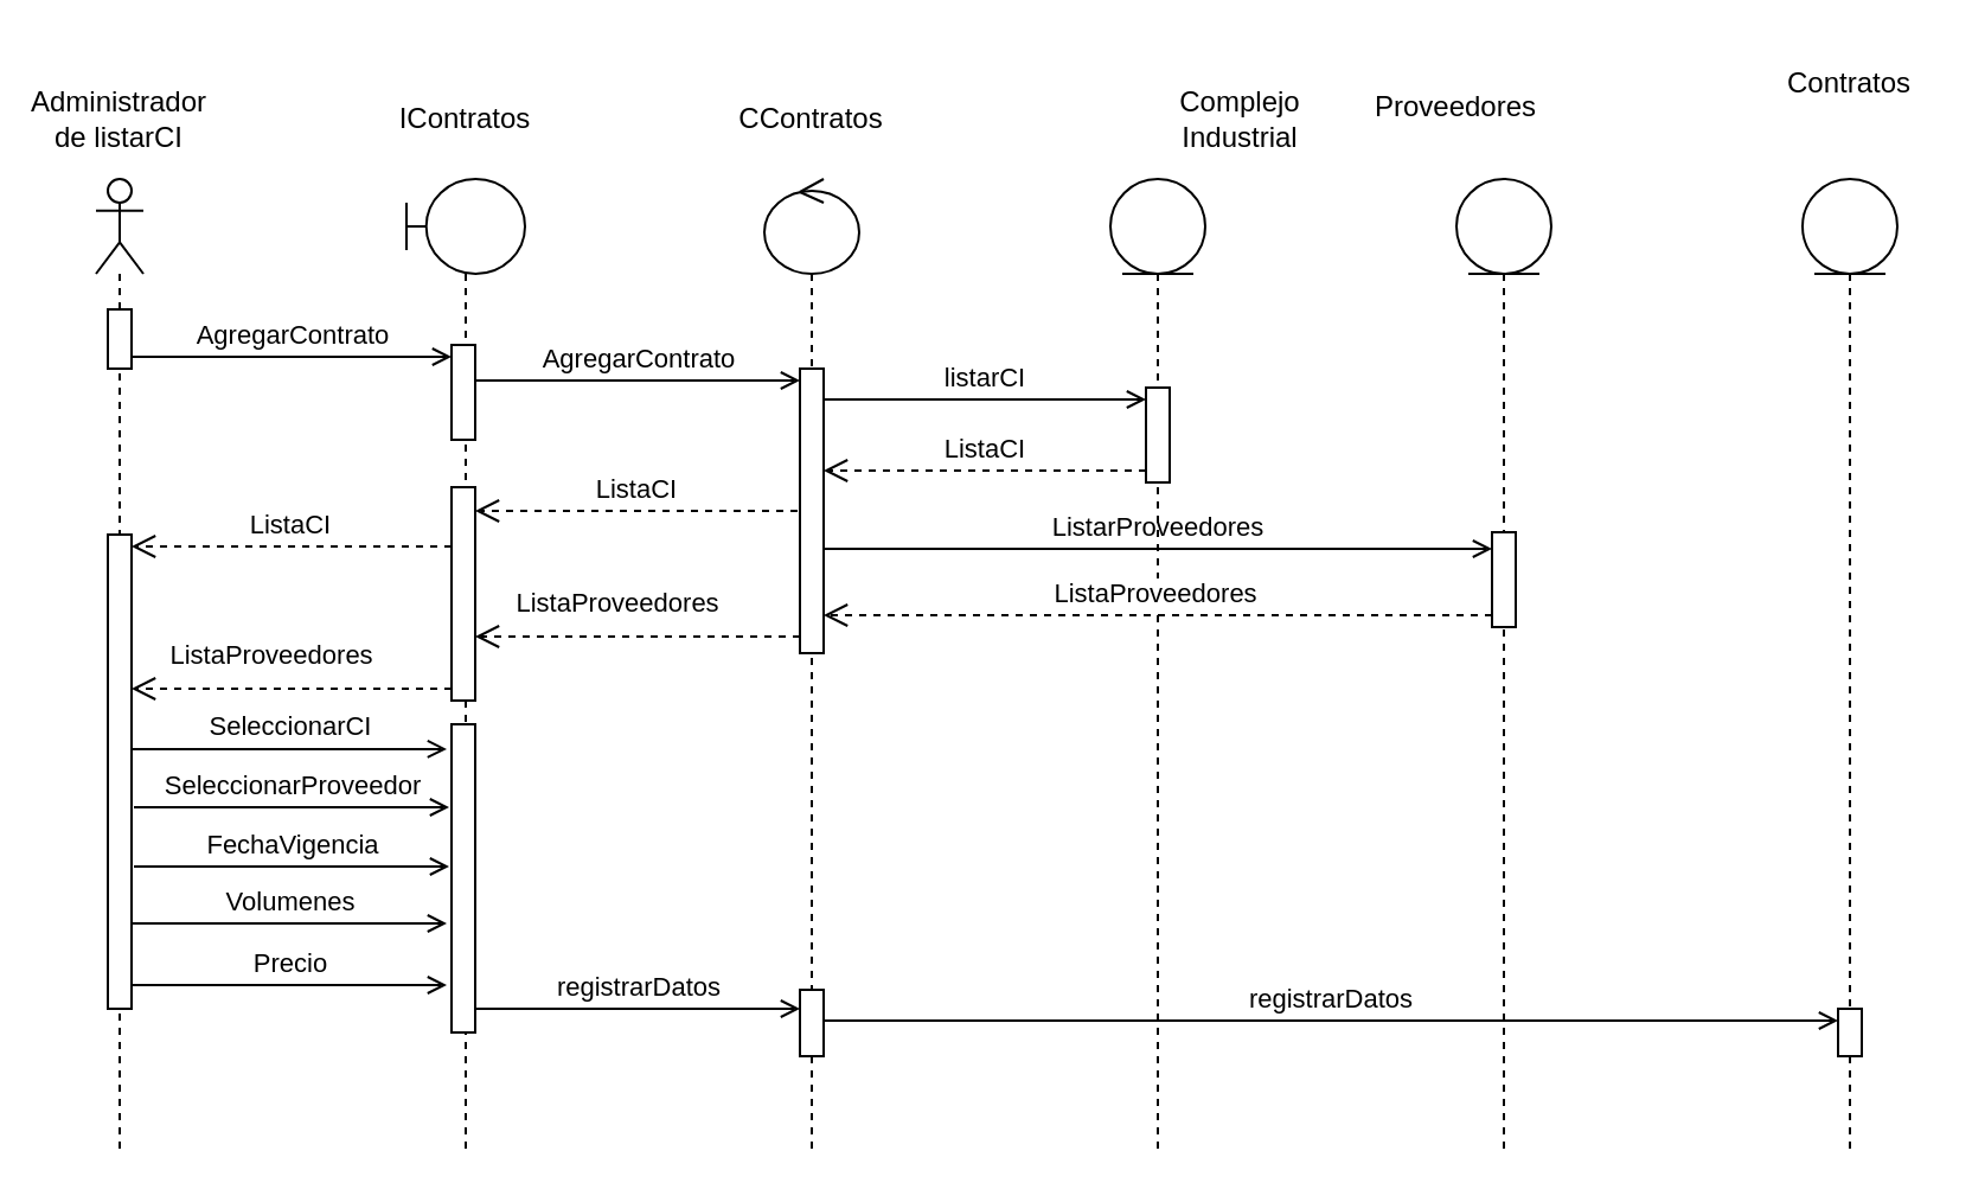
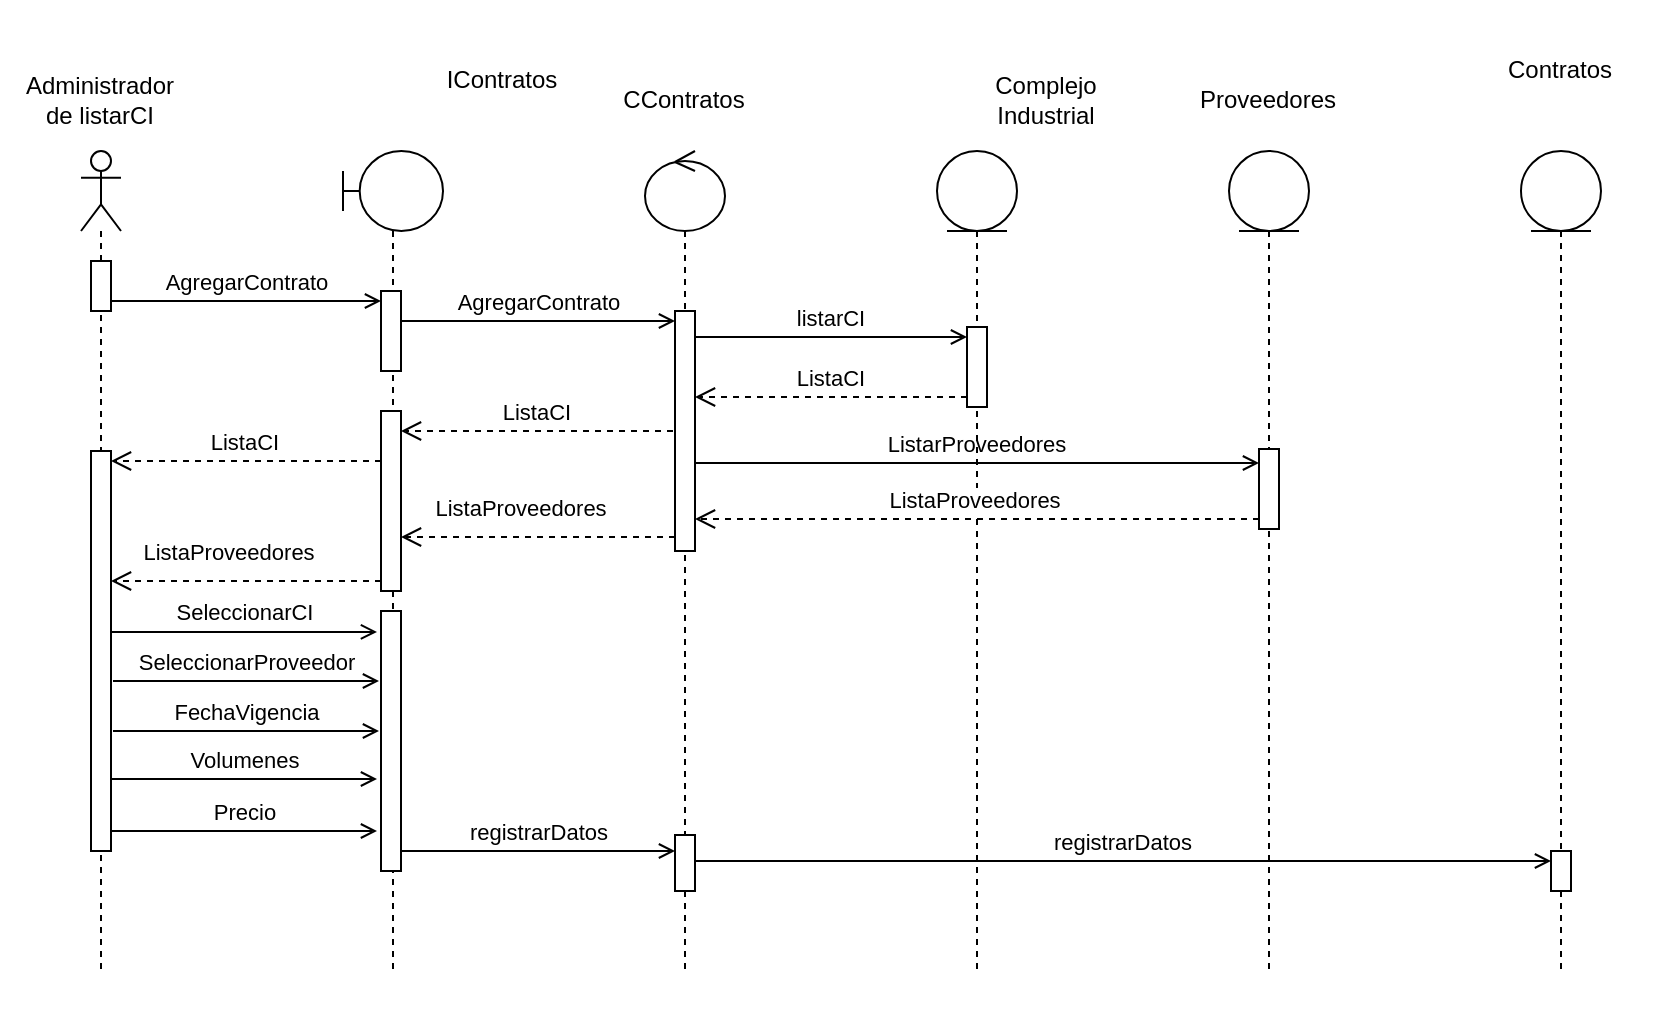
  <mxCell id="0" />
  <mxCell id="1" parent="0" />
  <mxCell id="2" value="" style="shape=umlLifeline;perimeter=lifelinePerimeter;whiteSpace=wrap;html=1;container=1;dropTarget=0;collapsible=0;recursiveResize=0;outlineConnect=0;portConstraint=eastwest;newEdgeStyle={&quot;curved&quot;:0,&quot;rounded&quot;:0};participant=umlActor;" parent="1" vertex="1"><mxGeometry x="40" y="75" width="20" height="410" as="geometry" /></mxCell>
  <mxCell id="3" value="" style="html=1;points=[[0,0,0,0,5],[0,1,0,0,-5],[1,0,0,0,5],[1,1,0,0,-5]];perimeter=orthogonalPerimeter;outlineConnect=0;targetShapes=umlLifeline;portConstraint=eastwest;newEdgeStyle={&quot;curved&quot;:0,&quot;rounded&quot;:0};" parent="2" vertex="1"><mxGeometry x="5" y="55" width="10" height="25" as="geometry" /></mxCell>
  <mxCell id="4" value="" style="html=1;points=[[0,0,0,0,5],[0,1,0,0,-5],[1,0,0,0,5],[1,1,0,0,-5]];perimeter=orthogonalPerimeter;outlineConnect=0;targetShapes=umlLifeline;portConstraint=eastwest;newEdgeStyle={&quot;curved&quot;:0,&quot;rounded&quot;:0};" parent="2" vertex="1"><mxGeometry x="5" y="150" width="10" height="200" as="geometry" /></mxCell>
  <mxCell id="5" value="Administrador&lt;div&gt;de listarCI&lt;/div&gt;" style="text;html=1;align=center;verticalAlign=middle;whiteSpace=wrap;rounded=0;" parent="1" vertex="1"><mxGeometry x="20" y="35" width="60" height="30" as="geometry" /></mxCell>
  <mxCell id="6" value="" style="shape=umlLifeline;perimeter=lifelinePerimeter;whiteSpace=wrap;html=1;container=1;dropTarget=0;collapsible=0;recursiveResize=0;outlineConnect=0;portConstraint=eastwest;newEdgeStyle={&quot;curved&quot;:0,&quot;rounded&quot;:0};participant=umlBoundary;" parent="1" vertex="1"><mxGeometry x="171" y="75" width="50" height="410" as="geometry" /></mxCell>
  <mxCell id="7" value="" style="html=1;points=[[0,0,0,0,5],[0,1,0,0,-5],[1,0,0,0,5],[1,1,0,0,-5]];perimeter=orthogonalPerimeter;outlineConnect=0;targetShapes=umlLifeline;portConstraint=eastwest;newEdgeStyle={&quot;curved&quot;:0,&quot;rounded&quot;:0};" parent="6" vertex="1"><mxGeometry x="19" y="70" width="10" height="40" as="geometry" /></mxCell>
  <mxCell id="8" value="" style="html=1;points=[[0,0,0,0,5],[0,1,0,0,-5],[1,0,0,0,5],[1,1,0,0,-5]];perimeter=orthogonalPerimeter;outlineConnect=0;targetShapes=umlLifeline;portConstraint=eastwest;newEdgeStyle={&quot;curved&quot;:0,&quot;rounded&quot;:0};" parent="6" vertex="1"><mxGeometry x="19" y="130" width="10" height="90" as="geometry" /></mxCell>
  <mxCell id="9" value="" style="html=1;points=[[0,0,0,0,5],[0,1,0,0,-5],[1,0,0,0,5],[1,1,0,0,-5]];perimeter=orthogonalPerimeter;outlineConnect=0;targetShapes=umlLifeline;portConstraint=eastwest;newEdgeStyle={&quot;curved&quot;:0,&quot;rounded&quot;:0};" parent="6" vertex="1"><mxGeometry x="19" y="230" width="10" height="130" as="geometry" /></mxCell>
- <mxCell id="10" value="IContratos" style="text;html=1;align=center;verticalAlign=middle;whiteSpace=wrap;rounded=0;" parent="1" vertex="1"><mxGeometry x="166" y="35" width="60" height="30" as="geometry" /></mxCell>
+ <mxCell id="10" value="IContratos" style="text;html=1;align=center;verticalAlign=middle;whiteSpace=wrap;rounded=0;" parent="1" vertex="1"><mxGeometry x="221" y="25" width="60" height="30" as="geometry" /></mxCell>
  <mxCell id="11" value="" style="shape=umlLifeline;perimeter=lifelinePerimeter;whiteSpace=wrap;html=1;container=1;dropTarget=0;collapsible=0;recursiveResize=0;outlineConnect=0;portConstraint=eastwest;newEdgeStyle={&quot;curved&quot;:0,&quot;rounded&quot;:0};participant=umlControl;" parent="1" vertex="1"><mxGeometry x="322" y="75" width="40" height="410" as="geometry" /></mxCell>
  <mxCell id="12" value="" style="html=1;points=[[0,0,0,0,5],[0,1,0,0,-5],[1,0,0,0,5],[1,1,0,0,-5]];perimeter=orthogonalPerimeter;outlineConnect=0;targetShapes=umlLifeline;portConstraint=eastwest;newEdgeStyle={&quot;curved&quot;:0,&quot;rounded&quot;:0};" parent="11" vertex="1"><mxGeometry x="15" y="80" width="10" height="120" as="geometry" /></mxCell>
  <mxCell id="13" value="" style="html=1;points=[[0,0,0,0,5],[0,1,0,0,-5],[1,0,0,0,5],[1,1,0,0,-5]];perimeter=orthogonalPerimeter;outlineConnect=0;targetShapes=umlLifeline;portConstraint=eastwest;newEdgeStyle={&quot;curved&quot;:0,&quot;rounded&quot;:0};" parent="11" vertex="1"><mxGeometry x="15" y="342" width="10" height="28" as="geometry" /></mxCell>
  <mxCell id="14" value="CContratos" style="text;html=1;align=center;verticalAlign=middle;whiteSpace=wrap;rounded=0;" parent="1" vertex="1"><mxGeometry x="312" y="35" width="60" height="30" as="geometry" /></mxCell>
  <mxCell id="15" value="" style="shape=umlLifeline;perimeter=lifelinePerimeter;whiteSpace=wrap;html=1;container=1;dropTarget=0;collapsible=0;recursiveResize=0;outlineConnect=0;portConstraint=eastwest;newEdgeStyle={&quot;curved&quot;:0,&quot;rounded&quot;:0};participant=umlEntity;" parent="1" vertex="1"><mxGeometry x="468" y="75" width="40" height="410" as="geometry" /></mxCell>
  <mxCell id="16" value="" style="html=1;points=[[0,0,0,0,5],[0,1,0,0,-5],[1,0,0,0,5],[1,1,0,0,-5]];perimeter=orthogonalPerimeter;outlineConnect=0;targetShapes=umlLifeline;portConstraint=eastwest;newEdgeStyle={&quot;curved&quot;:0,&quot;rounded&quot;:0};" parent="15" vertex="1"><mxGeometry x="15" y="88" width="10" height="40" as="geometry" /></mxCell>
  <mxCell id="17" value="Complejo Industrial" style="text;html=1;align=center;verticalAlign=middle;whiteSpace=wrap;rounded=0;" parent="1" vertex="1"><mxGeometry x="493" y="35" width="60" height="30" as="geometry" /></mxCell>
  <mxCell id="18" value="" style="shape=umlLifeline;perimeter=lifelinePerimeter;whiteSpace=wrap;html=1;container=1;dropTarget=0;collapsible=0;recursiveResize=0;outlineConnect=0;portConstraint=eastwest;newEdgeStyle={&quot;curved&quot;:0,&quot;rounded&quot;:0};participant=umlEntity;" parent="1" vertex="1"><mxGeometry x="614" y="75" width="40" height="410" as="geometry" /></mxCell>
  <mxCell id="19" value="" style="html=1;points=[[0,0,0,0,5],[0,1,0,0,-5],[1,0,0,0,5],[1,1,0,0,-5]];perimeter=orthogonalPerimeter;outlineConnect=0;targetShapes=umlLifeline;portConstraint=eastwest;newEdgeStyle={&quot;curved&quot;:0,&quot;rounded&quot;:0};" parent="18" vertex="1"><mxGeometry x="15" y="149" width="10" height="40" as="geometry" /></mxCell>
- <mxCell id="20" value="Proveedores" style="text;html=1;align=center;verticalAlign=middle;whiteSpace=wrap;rounded=0;" parent="1" vertex="1"><mxGeometry x="584" y="30" width="60" height="30" as="geometry" /></mxCell>
+ <mxCell id="20" value="Proveedores" style="text;html=1;align=center;verticalAlign=middle;whiteSpace=wrap;rounded=0;" parent="1" vertex="1"><mxGeometry x="604" y="35" width="60" height="30" as="geometry" /></mxCell>
  <mxCell id="21" value="" style="shape=umlLifeline;perimeter=lifelinePerimeter;whiteSpace=wrap;html=1;container=1;dropTarget=0;collapsible=0;recursiveResize=0;outlineConnect=0;portConstraint=eastwest;newEdgeStyle={&quot;curved&quot;:0,&quot;rounded&quot;:0};participant=umlEntity;" parent="1" vertex="1"><mxGeometry x="760" y="75" width="40" height="410" as="geometry" /></mxCell>
  <mxCell id="22" value="" style="html=1;points=[[0,0,0,0,5],[0,1,0,0,-5],[1,0,0,0,5],[1,1,0,0,-5]];perimeter=orthogonalPerimeter;outlineConnect=0;targetShapes=umlLifeline;portConstraint=eastwest;newEdgeStyle={&quot;curved&quot;:0,&quot;rounded&quot;:0};" parent="21" vertex="1"><mxGeometry x="15" y="350" width="10" height="20" as="geometry" /></mxCell>
  <mxCell id="23" value="Contratos" style="text;html=1;align=center;verticalAlign=middle;whiteSpace=wrap;rounded=0;" parent="1" vertex="1"><mxGeometry x="750" y="20" width="60" height="30" as="geometry" /></mxCell>
  <mxCell id="24" value="AgregarContrato" style="html=1;verticalAlign=bottom;labelBackgroundColor=none;endArrow=open;endFill=0;rounded=0;exitX=1;exitY=1;exitDx=0;exitDy=-5;exitPerimeter=0;" parent="1" source="3" target="7" edge="1"><mxGeometry width="160" relative="1" as="geometry"><mxPoint x="60" y="145" as="sourcePoint" /><mxPoint x="150" y="155" as="targetPoint" /></mxGeometry></mxCell>
  <mxCell id="25" value="ListaCI" style="html=1;verticalAlign=bottom;endArrow=open;dashed=1;endSize=8;curved=0;rounded=0;" parent="1" target="12" edge="1"><mxGeometry x="0.007" relative="1" as="geometry"><mxPoint x="483" y="198" as="sourcePoint" /><mxPoint x="380" y="195" as="targetPoint" /><mxPoint as="offset" /></mxGeometry></mxCell>
  <mxCell id="26" value="AgregarContrato" style="html=1;verticalAlign=bottom;labelBackgroundColor=none;endArrow=open;endFill=0;rounded=0;exitX=1;exitY=1;exitDx=0;exitDy=-5;exitPerimeter=0;entryX=0;entryY=0;entryDx=0;entryDy=5;entryPerimeter=0;" parent="1" target="12" edge="1"><mxGeometry width="160" relative="1" as="geometry"><mxPoint x="200" y="160" as="sourcePoint" /><mxPoint x="337" y="158" as="targetPoint" /></mxGeometry></mxCell>
  <mxCell id="27" value="listarCI" style="html=1;verticalAlign=bottom;labelBackgroundColor=none;endArrow=open;endFill=0;rounded=0;entryX=0;entryY=0;entryDx=0;entryDy=5;entryPerimeter=0;" parent="1" source="12" target="16" edge="1"><mxGeometry width="160" relative="1" as="geometry"><mxPoint x="350" y="170" as="sourcePoint" /><mxPoint x="440" y="165" as="targetPoint" /></mxGeometry></mxCell>
  <mxCell id="28" value="ListarProveedores" style="html=1;verticalAlign=bottom;labelBackgroundColor=none;endArrow=open;endFill=0;rounded=0;entryX=0;entryY=0;entryDx=0;entryDy=5;entryPerimeter=0;" parent="1" edge="1"><mxGeometry width="160" relative="1" as="geometry"><mxPoint x="347" y="231" as="sourcePoint" /><mxPoint x="629" y="231" as="targetPoint" /></mxGeometry></mxCell>
  <mxCell id="29" value="ListaProveedores" style="html=1;verticalAlign=bottom;endArrow=open;dashed=1;endSize=8;curved=0;rounded=0;exitX=0;exitY=1;exitDx=0;exitDy=-5;exitPerimeter=0;" parent="1" source="19" target="12" edge="1"><mxGeometry x="0.007" relative="1" as="geometry"><mxPoint x="546" y="265" as="sourcePoint" /><mxPoint x="410" y="265" as="targetPoint" /><mxPoint as="offset" /></mxGeometry></mxCell>
  <mxCell id="30" value="ListaCI" style="html=1;verticalAlign=bottom;endArrow=open;dashed=1;endSize=8;curved=0;rounded=0;" parent="1" edge="1"><mxGeometry x="0.007" relative="1" as="geometry"><mxPoint x="336" y="215" as="sourcePoint" /><mxPoint x="200" y="215" as="targetPoint" /><mxPoint as="offset" /></mxGeometry></mxCell>
  <mxCell id="31" value="ListaProveedores" style="html=1;verticalAlign=bottom;endArrow=open;dashed=1;endSize=8;curved=0;rounded=0;exitX=0;exitY=1;exitDx=0;exitDy=-5;exitPerimeter=0;" parent="1" edge="1"><mxGeometry x="0.124" y="-5" relative="1" as="geometry"><mxPoint x="337" y="268" as="sourcePoint" /><mxPoint x="200" y="268" as="targetPoint" /><mxPoint as="offset" /></mxGeometry></mxCell>
  <mxCell id="32" value="ListaCI" style="html=1;verticalAlign=bottom;endArrow=open;dashed=1;endSize=8;curved=0;rounded=0;entryX=1;entryY=0;entryDx=0;entryDy=5;entryPerimeter=0;" parent="1" source="8" target="4" edge="1"><mxGeometry x="0.007" relative="1" as="geometry"><mxPoint x="160" y="239" as="sourcePoint" /><mxPoint x="90" y="239" as="targetPoint" /><mxPoint as="offset" /></mxGeometry></mxCell>
  <mxCell id="33" value="ListaProveedores" style="html=1;verticalAlign=bottom;endArrow=open;dashed=1;endSize=8;curved=0;rounded=0;exitX=0;exitY=1;exitDx=0;exitDy=-5;exitPerimeter=0;" parent="1" source="8" target="4" edge="1"><mxGeometry x="0.124" y="-5" relative="1" as="geometry"><mxPoint x="170" y="290" as="sourcePoint" /><mxPoint x="90" y="295" as="targetPoint" /><mxPoint as="offset" /></mxGeometry></mxCell>
  <mxCell id="34" value="SeleccionarCI" style="html=1;verticalAlign=bottom;labelBackgroundColor=none;endArrow=open;endFill=0;rounded=0;entryX=-0.2;entryY=0.142;entryDx=0;entryDy=0;entryPerimeter=0;" parent="1" edge="1"><mxGeometry x="0.007" width="160" relative="1" as="geometry"><mxPoint x="55" y="315.46" as="sourcePoint" /><mxPoint x="188" y="315.46" as="targetPoint" /><mxPoint as="offset" /></mxGeometry></mxCell>
  <mxCell id="35" value="SeleccionarProveedor" style="html=1;verticalAlign=bottom;labelBackgroundColor=none;endArrow=open;endFill=0;rounded=0;entryX=-0.2;entryY=0.142;entryDx=0;entryDy=0;entryPerimeter=0;" parent="1" edge="1"><mxGeometry width="160" relative="1" as="geometry"><mxPoint x="56" y="340" as="sourcePoint" /><mxPoint x="189" y="340" as="targetPoint" /></mxGeometry></mxCell>
  <mxCell id="36" value="FechaVigencia" style="html=1;verticalAlign=bottom;labelBackgroundColor=none;endArrow=open;endFill=0;rounded=0;entryX=-0.2;entryY=0.142;entryDx=0;entryDy=0;entryPerimeter=0;" parent="1" edge="1"><mxGeometry width="160" relative="1" as="geometry"><mxPoint x="56" y="365" as="sourcePoint" /><mxPoint x="189" y="365" as="targetPoint" /></mxGeometry></mxCell>
  <mxCell id="37" value="Volumenes" style="html=1;verticalAlign=bottom;labelBackgroundColor=none;endArrow=open;endFill=0;rounded=0;entryX=-0.2;entryY=0.142;entryDx=0;entryDy=0;entryPerimeter=0;" parent="1" edge="1"><mxGeometry x="0.007" width="160" relative="1" as="geometry"><mxPoint x="55" y="389" as="sourcePoint" /><mxPoint x="188" y="389" as="targetPoint" /><mxPoint as="offset" /></mxGeometry></mxCell>
  <mxCell id="38" value="Precio" style="html=1;verticalAlign=bottom;labelBackgroundColor=none;endArrow=open;endFill=0;rounded=0;entryX=-0.2;entryY=0.142;entryDx=0;entryDy=0;entryPerimeter=0;" parent="1" edge="1"><mxGeometry x="0.007" width="160" relative="1" as="geometry"><mxPoint x="55" y="415" as="sourcePoint" /><mxPoint x="188" y="415" as="targetPoint" /><mxPoint as="offset" /></mxGeometry></mxCell>
  <mxCell id="39" value="registrarDatos" style="html=1;verticalAlign=bottom;labelBackgroundColor=none;endArrow=open;endFill=0;rounded=0;exitX=1;exitY=1;exitDx=0;exitDy=-5;exitPerimeter=0;entryX=0;entryY=0;entryDx=0;entryDy=5;entryPerimeter=0;" parent="1" edge="1"><mxGeometry width="160" relative="1" as="geometry"><mxPoint x="200" y="425" as="sourcePoint" /><mxPoint x="337" y="425" as="targetPoint" /></mxGeometry></mxCell>
  <mxCell id="40" value="registrarDatos" style="html=1;verticalAlign=bottom;labelBackgroundColor=none;endArrow=open;endFill=0;rounded=0;entryX=0;entryY=0;entryDx=0;entryDy=5;entryPerimeter=0;" parent="1" source="13" target="22" edge="1"><mxGeometry width="160" relative="1" as="geometry"><mxPoint x="390" y="430" as="sourcePoint" /><mxPoint x="485" y="439" as="targetPoint" /></mxGeometry></mxCell>
